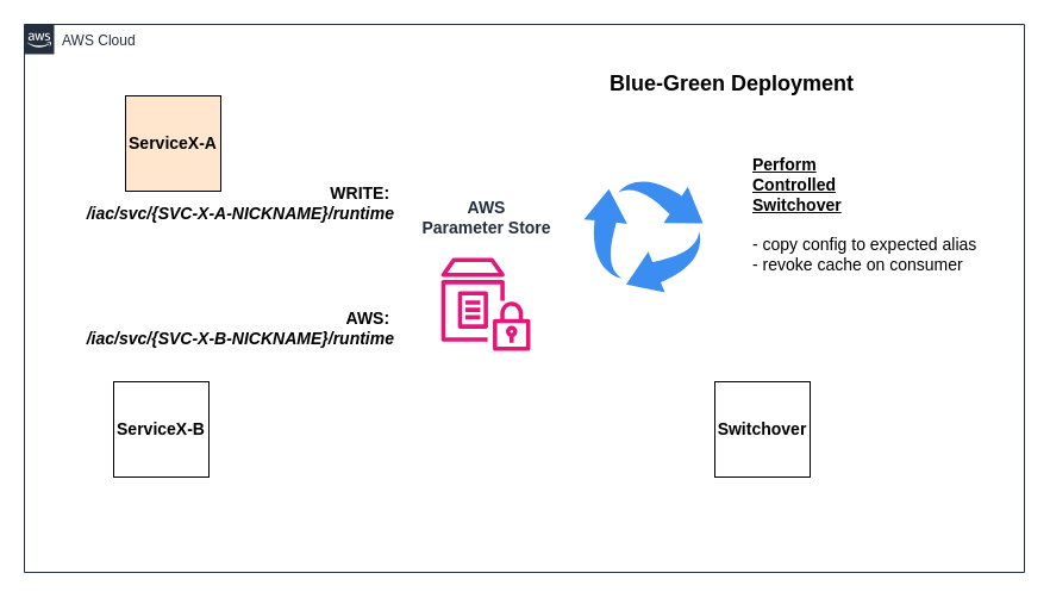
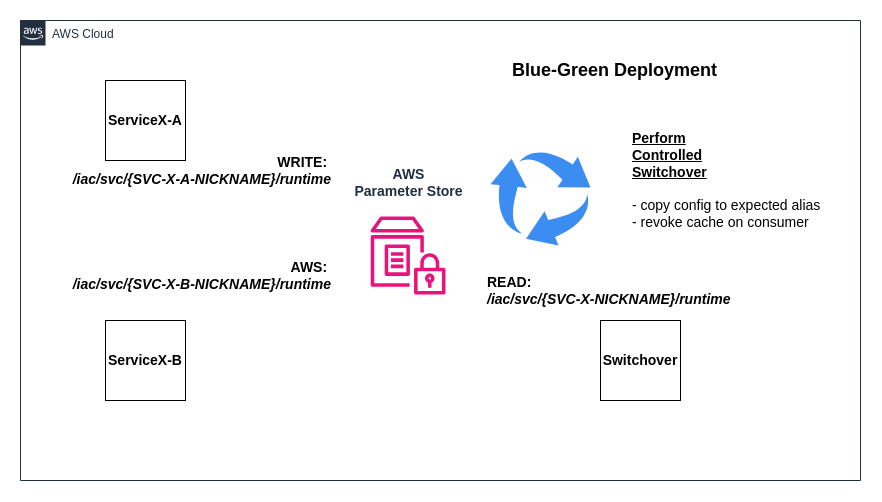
  <mxCell id="0" />
  <mxCell id="1" parent="0" />
  <mxCell id="2" value="&lt;blockquote style=&quot;margin: 0 0 0 40px; border: none; padding: 0px;&quot;&gt;&lt;b&gt;&lt;font style=&quot;font-size: 14px;&quot;&gt;WRITE:&amp;nbsp;&lt;/font&gt;&lt;/b&gt;&lt;/blockquote&gt;&lt;blockquote style=&quot;margin: 0 0 0 40px; border: none; padding: 0px;&quot;&gt;&lt;b&gt;&lt;font style=&quot;font-size: 14px;&quot;&gt;&lt;i&gt;/iac/svc/{SVC-X-A&lt;/i&gt;&lt;/font&gt;&lt;/b&gt;&lt;b style=&quot;&quot;&gt;&lt;font style=&quot;font-size: 14px;&quot;&gt;&lt;i&gt;-NICKNAME&lt;/i&gt;&lt;/font&gt;&lt;/b&gt;&lt;b&gt;&lt;font style=&quot;font-size: 14px;&quot;&gt;&lt;i&gt;}/runtime&lt;/i&gt;&lt;/font&gt;&lt;/b&gt;&lt;/blockquote&gt;" style="text;html=1;align=right;verticalAlign=middle;whiteSpace=wrap;rounded=0;strokeColor=none;" parent="1" vertex="1"><mxGeometry x="20" y="140" width="313.14" height="60" as="geometry" /></mxCell>
  <mxCell id="3" value="AWS Cloud" style="points=[[0,0],[0.25,0],[0.5,0],[0.75,0],[1,0],[1,0.25],[1,0.5],[1,0.75],[1,1],[0.75,1],[0.5,1],[0.25,1],[0,1],[0,0.75],[0,0.5],[0,0.25]];outlineConnect=0;gradientColor=none;html=1;whiteSpace=wrap;fontSize=12;fontStyle=0;container=0;pointerEvents=0;collapsible=0;recursiveResize=0;shape=mxgraph.aws4.group;grIcon=mxgraph.aws4.group_aws_cloud_alt;strokeColor=#232F3E;fillColor=none;verticalAlign=top;align=left;spacingLeft=30;fontColor=#232F3E;dashed=0;" parent="1" vertex="1"><mxGeometry x="20" y="20" width="840" height="460" as="geometry" /></mxCell>
- <mxCell id="4" value="&lt;b&gt;&lt;font style=&quot;font-size: 14px;&quot;&gt;ServiceX-A&lt;/font&gt;&lt;/b&gt;" style="whiteSpace=wrap;html=1;aspect=fixed;fillColor=#ffe6cc;" vertex="1" parent="1"><mxGeometry x="105" y="80" width="80" height="80" as="geometry" /></mxCell>
- <mxCell id="5" value="&lt;b&gt;&lt;font style=&quot;font-size: 14px;&quot;&gt;ServiceX-B&lt;/font&gt;&lt;/b&gt;" style="whiteSpace=wrap;html=1;aspect=fixed;" vertex="1" parent="1"><mxGeometry x="95" y="320" width="80" height="80" as="geometry" /></mxCell>
+ <mxCell id="4" value="&lt;b&gt;&lt;font style=&quot;font-size: 14px;&quot;&gt;ServiceX-A&lt;/font&gt;&lt;/b&gt;" style="whiteSpace=wrap;html=1;aspect=fixed;" vertex="1" parent="1"><mxGeometry x="105" y="80" width="80" height="80" as="geometry" /></mxCell>
+ <mxCell id="5" value="&lt;b&gt;&lt;font style=&quot;font-size: 14px;&quot;&gt;ServiceX-B&lt;/font&gt;&lt;/b&gt;" style="whiteSpace=wrap;html=1;aspect=fixed;" vertex="1" parent="1"><mxGeometry x="105" y="320" width="80" height="80" as="geometry" /></mxCell>
  <mxCell id="6" value="&lt;blockquote style=&quot;margin: 0 0 0 40px; border: none; padding: 0px;&quot;&gt;&lt;b&gt;&lt;font style=&quot;font-size: 14px;&quot;&gt;AWS:&amp;nbsp;&lt;/font&gt;&lt;/b&gt;&lt;/blockquote&gt;&lt;blockquote style=&quot;margin: 0 0 0 40px; border: none; padding: 0px;&quot;&gt;&lt;b&gt;&lt;font style=&quot;font-size: 14px;&quot;&gt;&lt;i&gt;/iac/svc/{SVC-X-B&lt;/i&gt;&lt;/font&gt;&lt;/b&gt;&lt;b style=&quot;&quot;&gt;&lt;font style=&quot;font-size: 14px;&quot;&gt;&lt;i&gt;-NICKNAME&lt;/i&gt;&lt;/font&gt;&lt;/b&gt;&lt;b&gt;&lt;font style=&quot;font-size: 14px;&quot;&gt;&lt;i&gt;}/runtime&lt;/i&gt;&lt;/font&gt;&lt;/b&gt;&lt;/blockquote&gt;" style="text;html=1;align=right;verticalAlign=middle;whiteSpace=wrap;rounded=0;strokeColor=none;" vertex="1" parent="1"><mxGeometry x="20" y="245" width="313.14" height="60" as="geometry" /></mxCell>
  <mxCell id="7" value="&lt;b&gt;&lt;font style=&quot;font-size: 14px;&quot;&gt;AWS&lt;/font&gt;&lt;/b&gt;&lt;div&gt;&lt;b&gt;&lt;font style=&quot;font-size: 14px;&quot;&gt;Parameter Store&lt;/font&gt;&lt;/b&gt;&lt;div&gt;&lt;br&gt;&lt;/div&gt;&lt;/div&gt;" style="sketch=0;outlineConnect=0;fontColor=#232F3E;gradientColor=none;fillColor=#E7157B;strokeColor=none;dashed=0;verticalLabelPosition=top;verticalAlign=bottom;align=center;html=1;fontSize=12;fontStyle=0;aspect=fixed;pointerEvents=1;shape=mxgraph.aws4.parameter_store;labelPosition=center;" parent="1" vertex="1"><mxGeometry x="370" y="216" width="75" height="78" as="geometry" /></mxCell>
+ <mxCell id="8" value="&lt;blockquote style=&quot;margin: 0 0 0 40px; border: none; padding: 0px;&quot;&gt;&lt;b&gt;&lt;font style=&quot;font-size: 14px;&quot;&gt;READ:&amp;nbsp;&lt;/font&gt;&lt;/b&gt;&lt;/blockquote&gt;&lt;blockquote style=&quot;margin: 0 0 0 40px; border: none; padding: 0px;&quot;&gt;&lt;b&gt;&lt;font style=&quot;font-size: 14px;&quot;&gt;&lt;i&gt;/iac/svc/{&lt;/i&gt;&lt;/font&gt;&lt;/b&gt;&lt;b style=&quot;&quot;&gt;&lt;font style=&quot;font-size: 14px;&quot;&gt;&lt;i&gt;SVC-X-NICKNAME&lt;/i&gt;&lt;/font&gt;&lt;/b&gt;&lt;b&gt;&lt;font style=&quot;font-size: 14px;&quot;&gt;&lt;i&gt;}/runtime&lt;/i&gt;&lt;/font&gt;&lt;/b&gt;&lt;/blockquote&gt;" style="text;html=1;align=left;verticalAlign=middle;whiteSpace=wrap;rounded=0;strokeColor=none;" parent="1" vertex="1"><mxGeometry x="445" y="260" width="313.14" height="60" as="geometry" /></mxCell>
  <mxCell id="9" value="&lt;b&gt;&lt;font style=&quot;font-size: 14px;&quot;&gt;Switchover&lt;/font&gt;&lt;/b&gt;" style="whiteSpace=wrap;html=1;aspect=fixed;" vertex="1" parent="1"><mxGeometry x="600" y="320" width="80" height="80" as="geometry" /></mxCell>
  <mxCell id="10" value="" style="sketch=0;html=1;aspect=fixed;strokeColor=none;shadow=0;fillColor=#3B8DF1;verticalAlign=top;labelPosition=center;verticalLabelPosition=bottom;shape=mxgraph.gcp2.arrow_cycle" vertex="1" parent="1"><mxGeometry x="490" y="150" width="100" height="95" as="geometry" /></mxCell>
  <mxCell id="11" value="&lt;u&gt;Perform&lt;/u&gt;&lt;div&gt;&lt;u&gt;Controlled&lt;/u&gt;&lt;/div&gt;&lt;div&gt;&lt;u&gt;Switchover&lt;/u&gt;&lt;div&gt;&lt;br&gt;&lt;div&gt;&lt;span style=&quot;font-weight: normal;&quot;&gt;- copy config to expected alias&lt;/span&gt;&lt;/div&gt;&lt;div&gt;&lt;span style=&quot;font-weight: normal;&quot;&gt;- revoke cache on consumer&lt;/span&gt;&lt;/div&gt;&lt;/div&gt;&lt;/div&gt;" style="text;html=1;align=left;verticalAlign=middle;whiteSpace=wrap;rounded=0;fontSize=14;fontStyle=1" vertex="1" parent="1"><mxGeometry x="630" y="115" width="200" height="130" as="geometry" /></mxCell>
  <mxCell id="12" value="&lt;span style=&quot;font-size: 18px;&quot;&gt;&lt;b&gt;Blue-Green Deployment&lt;/b&gt;&lt;/span&gt;" style="text;html=1;align=left;verticalAlign=middle;whiteSpace=wrap;rounded=0;" parent="1" vertex="1"><mxGeometry x="510" y="50" width="260" height="40" as="geometry" /></mxCell>
